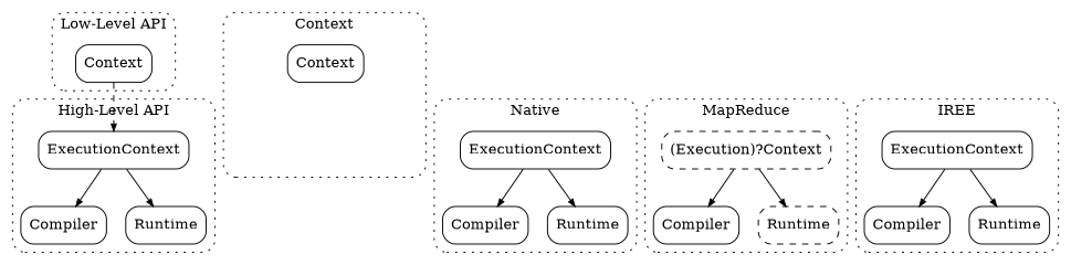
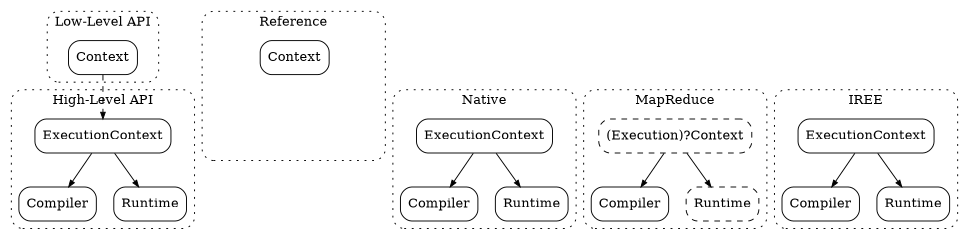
  digraph {
    newrank=true
    style="dotted,rounded"
    node [shape=box style=rounded]
    edge [arrowsize=0.7]
    n1 [label=Context]
    n2 [label=Context]
    n3 [label=ExecutionContext]
    n4 [label=ExecutionContext]
    n5 [label="(Execution)?Context" style="dashed,rounded"]
    n6 [label=ExecutionContext]
    n7 [label=Compiler]
    n8 [label=Runtime]
    n9 [label=Compiler]
    n10 [label=Runtime]
    n11 [label=Compiler]
    n12 [label=Runtime style="dashed,rounded"]
    n13 [label=Compiler]
    n14 [label=Runtime]
    n15 [label=Compiler style=invisible]
    n16 [label=Runtime style=invisible]
    subgraph sub_1 {
      rank=same
      n1
      n2
    }
    subgraph sub_2 {
      rank=same
      n3
      n4
      n5
      n6
    }
    subgraph sub_3 {
      rank=same
      n7
      n8
      n9
      n10
      n11
      n12
      n13
      n14
    }
    subgraph cluster_4 {
      label="High-Level API"
      n3
      n7
      n8
    }
    subgraph cluster_5 {
      label="Low-Level API"
      n1
    }
    subgraph cluster_6 {
      label=Native
      n4
      n9
      n10
    }
    subgraph cluster_7 {
      label=MapReduce
      n5
      n11
      n12
    }
    subgraph cluster_8 {
      label=IREE
      n6
      n13
      n14
    }
    subgraph cluster_9 {
-     label=Context
+     label=Reference
      n2
      n15
      n16
    }
    n1 -> n3 [style=dashed]
    n2 -> n15 [arrowhead=none style=invisible]
    n2 -> n16 [arrowhead=none style=invisible]
    n3 -> n7
    n3 -> n8
    n4 -> n9
    n4 -> n10
    n5 -> n11
    n5 -> n12
    n6 -> n13
    n6 -> n14
  }
